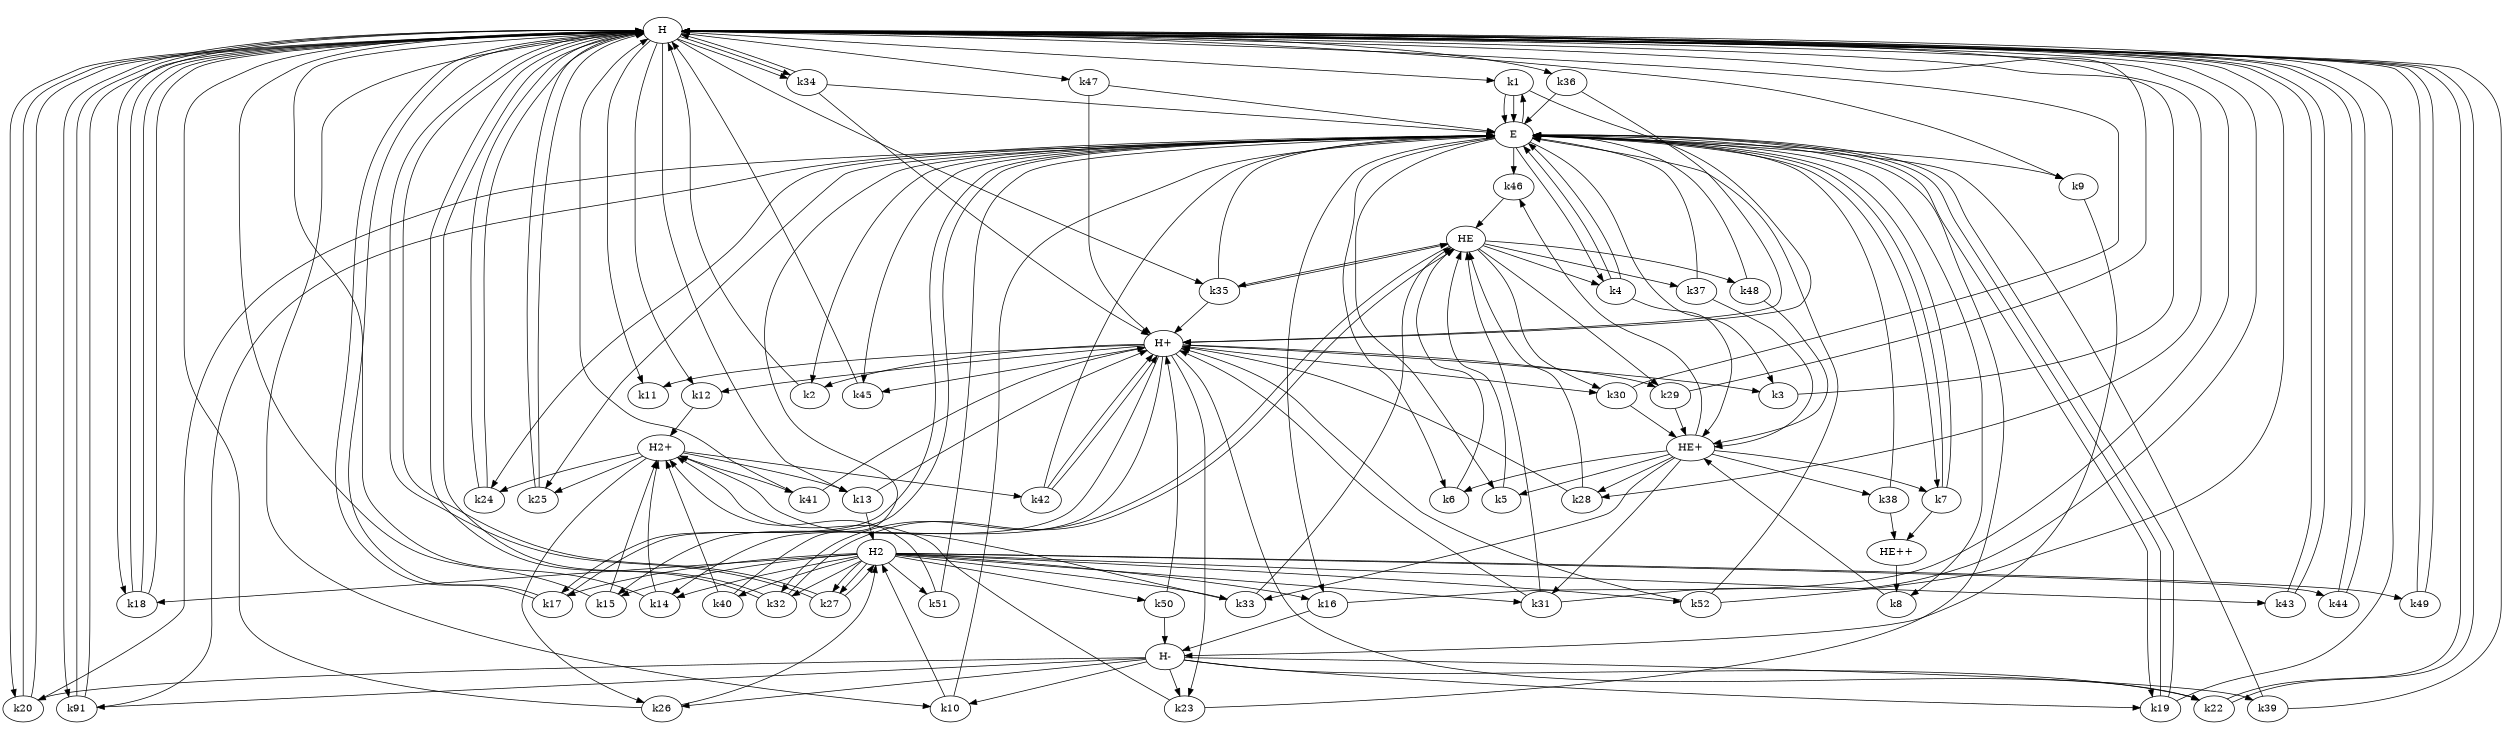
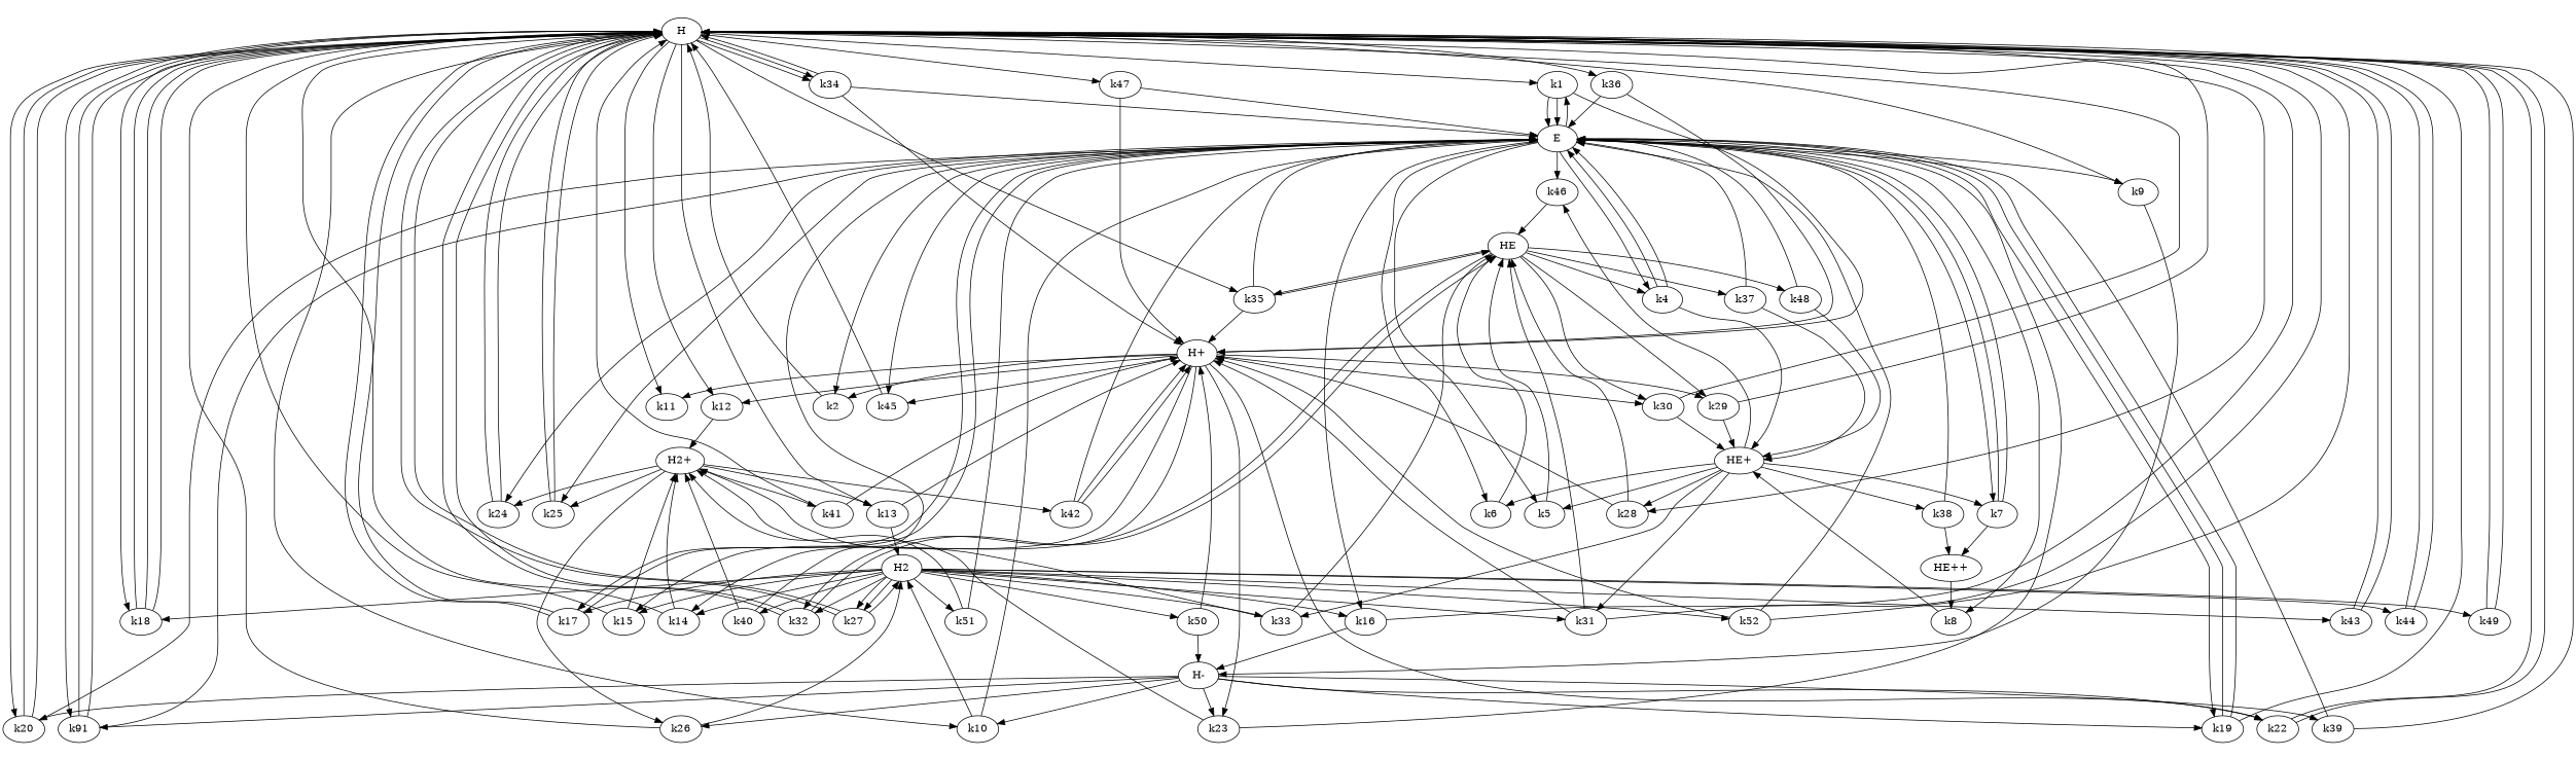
  digraph {
    fontname="DejaVu Serif"
    node [fontname="DejaVu Serif"]
    edge [fontname="DejaVu Serif"]
    H
    k1
    k9
    k10
    k11
    k12
    k13
    k18
    k20
    n10 [label=k91]
    k28
    k34
    k35
    k36
    k47
    E
    "H+"
    "H-"
    H2
    "H2+"
    HE
    k2
-   k3
    k4
    k5
    k6
    k7
    k8
    k16
    k17
    k19
    k24
    k25
    k45
    k46
    k14
    k15
    k22
    k23
    k29
    k30
    "HE+"
    "HE++"
    k32
    k37
    k48
    k31
    k33
    k38
    k26
    k39
    k27
    k40
    k43
    k44
    k49
    k50
    k51
    k52
    k41
    k42
    H -> k1
    H -> k9
    H -> k10
    H -> k11
    H -> k12
    H -> k13
    H -> k18
    H -> k20
    H -> n10
    H -> k28
    H -> k34
    H -> k34
    H -> k35
    H -> k36
    H -> k47
    k1 -> E
    k1 -> E
    k1 -> "H+"
    k9 -> "H-"
    k10 -> E
    k10 -> H2
    k12 -> "H2+"
    k13 -> "H+"
    k13 -> H2
    k18 -> H
    k18 -> H
    k18 -> H
    k20 -> H
    k20 -> H
    k20 -> E
    n10 -> H
    n10 -> H
    n10 -> E
    k28 -> "H+"
    k28 -> HE
    k34 -> H
    k34 -> E
    k34 -> "H+"
    k35 -> E
    k35 -> "H+"
    k35 -> HE
    k36 -> E
    k36 -> "H+"
    k47 -> E
    k47 -> "H+"
    E -> k1
    E -> k9
    E -> k2
-   E -> k3
    E -> k4
    E -> k5
    E -> k6
    E -> k7
    E -> k8
    E -> k16
    E -> k17
    E -> k19
    E -> k24
    E -> k25
    E -> k45
    E -> k46
    "H+" -> k11
    "H+" -> k12
    "H+" -> k2
-   "H+" -> k3
    "H+" -> k45
    "H+" -> k14
    "H+" -> k15
    "H+" -> k22
    "H+" -> k23
    "H+" -> k29
    "H+" -> k30
    "H-" -> k10
    "H-" -> k20
    "H-" -> n10
    "H-" -> k19
    "H-" -> k22
    "H-" -> k23
    "H-" -> k26
    "H-" -> k39
    H2 -> k18
    H2 -> k16
    H2 -> k17
    H2 -> k14
    H2 -> k15
    H2 -> k32
    H2 -> k31
    H2 -> k33
    H2 -> k27
    H2 -> k27
    H2 -> k40
    H2 -> k43
    H2 -> k44
    H2 -> k49
    H2 -> k50
    H2 -> k51
    H2 -> k52
    "H2+" -> k13
    "H2+" -> k24
    "H2+" -> k25
    "H2+" -> k26
    "H2+" -> k41
    "H2+" -> k42
    HE -> k35
    HE -> k4
    HE -> k29
    HE -> k30
    HE -> k32
    HE -> k37
    HE -> k48
    k2 -> H
-   k3 -> H
    k4 -> E
    k4 -> E
    k4 -> "HE+"
    k5 -> HE
    k6 -> HE
    k7 -> E
    k7 -> E
    k7 -> "HE++"
    k8 -> "HE+"
    k16 -> H
    k16 -> "H-"
    k17 -> H
    k17 -> H
    k17 -> E
    k19 -> H
    k19 -> E
    k19 -> E
    k24 -> H
    k24 -> H
    k25 -> H
    k25 -> H
    k45 -> H
    k46 -> HE
    k14 -> H
    k14 -> "H2+"
    k15 -> H
    k15 -> "H2+"
    k22 -> H
    k22 -> H
    k23 -> E
    k23 -> "H2+"
    k29 -> H
    k29 -> "HE+"
    k30 -> H
    k30 -> "HE+"
    "HE+" -> k28
    "HE+" -> k5
    "HE+" -> k6
    "HE+" -> k7
    "HE+" -> k46
    "HE+" -> k31
    "HE+" -> k33
    "HE+" -> k38
    "HE++" -> k8
    k32 -> H
    k32 -> H
    k32 -> HE
    k37 -> E
    k37 -> "HE+"
    k48 -> E
    k48 -> "HE+"
    k31 -> H
    k31 -> "H+"
    k31 -> HE
    k33 -> "H2+"
    k33 -> HE
    k38 -> E
    k38 -> "HE++"
    k26 -> H
    k26 -> H2
    k39 -> H
    k39 -> E
    k27 -> H
    k27 -> H
    k27 -> H2
    k40 -> E
    k40 -> "H2+"
    k43 -> H
    k43 -> H
    k44 -> H
    k44 -> H
    k49 -> H
    k49 -> H
    k50 -> "H+"
    k50 -> "H-"
    k51 -> E
    k51 -> "H2+"
    k52 -> H
    k52 -> E
    k52 -> "H+"
    k41 -> H
    k41 -> "H+"
    k42 -> E
    k42 -> "H+"
    k42 -> "H+"
  }
